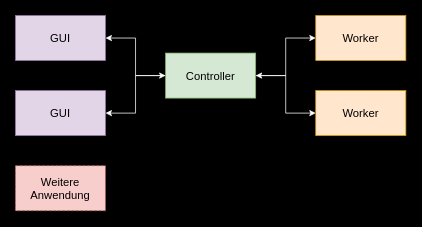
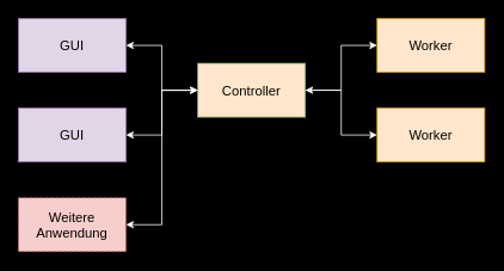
  <mxCell id="0" />
  <mxCell id="1" parent="0" />
  <mxCell id="2" value="GUI" style="rounded=0;whiteSpace=wrap;html=1;fontSize=15;fillColor=#e1d5e7;strokeColor=#9673a6;" vertex="1" parent="1"><mxGeometry x="20" y="20" width="120" height="60" as="geometry" /></mxCell>
  <mxCell id="3" style="edgeStyle=orthogonalEdgeStyle;rounded=0;orthogonalLoop=1;jettySize=auto;html=1;fontSize=15;strokeColor=#FFFFFF;" edge="1" parent="1" source="8" target="2"><mxGeometry relative="1" as="geometry" /></mxCell>
  <mxCell id="4" style="edgeStyle=orthogonalEdgeStyle;rounded=0;orthogonalLoop=1;jettySize=auto;html=1;fontSize=15;strokeColor=#FFFFFF;startArrow=classic;startFill=1;" edge="1" parent="1" source="8" target="11"><mxGeometry relative="1" as="geometry" /></mxCell>
  <mxCell id="5" style="edgeStyle=orthogonalEdgeStyle;rounded=0;orthogonalLoop=1;jettySize=auto;html=1;fontSize=15;strokeColor=#FFFFFF;" edge="1" parent="1" source="8" target="9"><mxGeometry relative="1" as="geometry" /></mxCell>
  <mxCell id="6" style="edgeStyle=orthogonalEdgeStyle;rounded=0;orthogonalLoop=1;jettySize=auto;html=1;fontSize=15;strokeColor=#FFFFFF;startArrow=classic;startFill=1;" edge="1" parent="1" source="8" target="10"><mxGeometry relative="1" as="geometry" /></mxCell>
- <mxCell id="8" value="Controller" style="rounded=0;whiteSpace=wrap;html=1;fontSize=15;fillColor=#d5e8d4;strokeColor=#82b366;" vertex="1" parent="1"><mxGeometry x="220" y="70" width="120" height="60" as="geometry" /></mxCell>
+ <mxCell id="7" style="edgeStyle=orthogonalEdgeStyle;rounded=0;orthogonalLoop=1;jettySize=auto;html=1;startArrow=classic;startFill=1;strokeColor=#FFFFFF;fontSize=15;" edge="1" parent="1" source="8" target="12"><mxGeometry relative="1" as="geometry"><Array as="points"><mxPoint x="180" y="100" /><mxPoint x="180" y="250" /></Array></mxGeometry></mxCell>
+ <mxCell id="8" value="Controller" style="rounded=0;whiteSpace=wrap;html=1;fontSize=15;fillColor=#ffe6cc;strokeColor=#82b366;" vertex="1" parent="1"><mxGeometry x="220" y="70" width="120" height="60" as="geometry" /></mxCell>
  <mxCell id="9" value="Worker" style="rounded=0;whiteSpace=wrap;html=1;fontSize=15;fillColor=#ffe6cc;strokeColor=#d79b00;" vertex="1" parent="1"><mxGeometry x="420" y="20" width="120" height="60" as="geometry" /></mxCell>
  <mxCell id="10" value="Worker" style="rounded=0;whiteSpace=wrap;html=1;fontSize=15;fillColor=#ffe6cc;strokeColor=#d79b00;" vertex="1" parent="1"><mxGeometry x="420" y="120" width="120" height="60" as="geometry" /></mxCell>
  <mxCell id="11" value="GUI" style="rounded=0;whiteSpace=wrap;html=1;fontSize=15;fillColor=#e1d5e7;strokeColor=#9673a6;" vertex="1" parent="1"><mxGeometry x="20" y="120" width="120" height="60" as="geometry" /></mxCell>
  <mxCell id="12" value="Weitere&lt;br&gt;Anwendung" style="rounded=0;whiteSpace=wrap;html=1;fontSize=15;fillColor=#f8cecc;strokeColor=#b85450;dashed=1;" vertex="1" parent="1"><mxGeometry x="20" y="220" width="120" height="60" as="geometry" /></mxCell>
